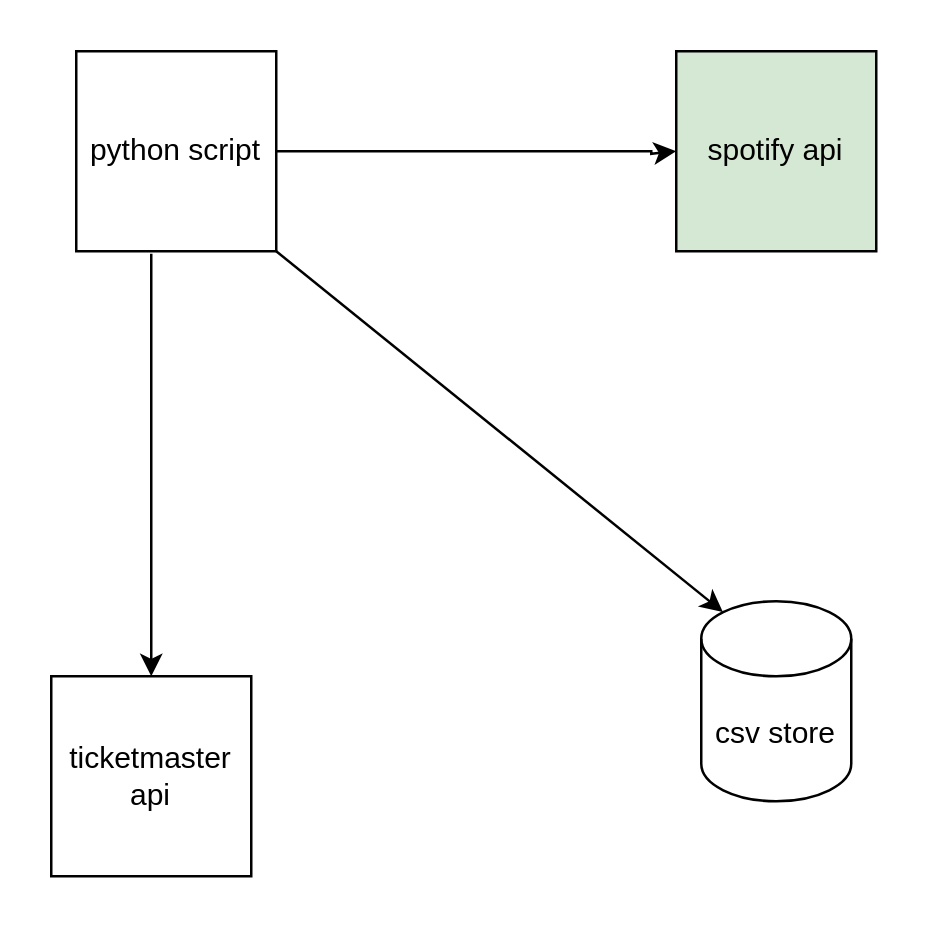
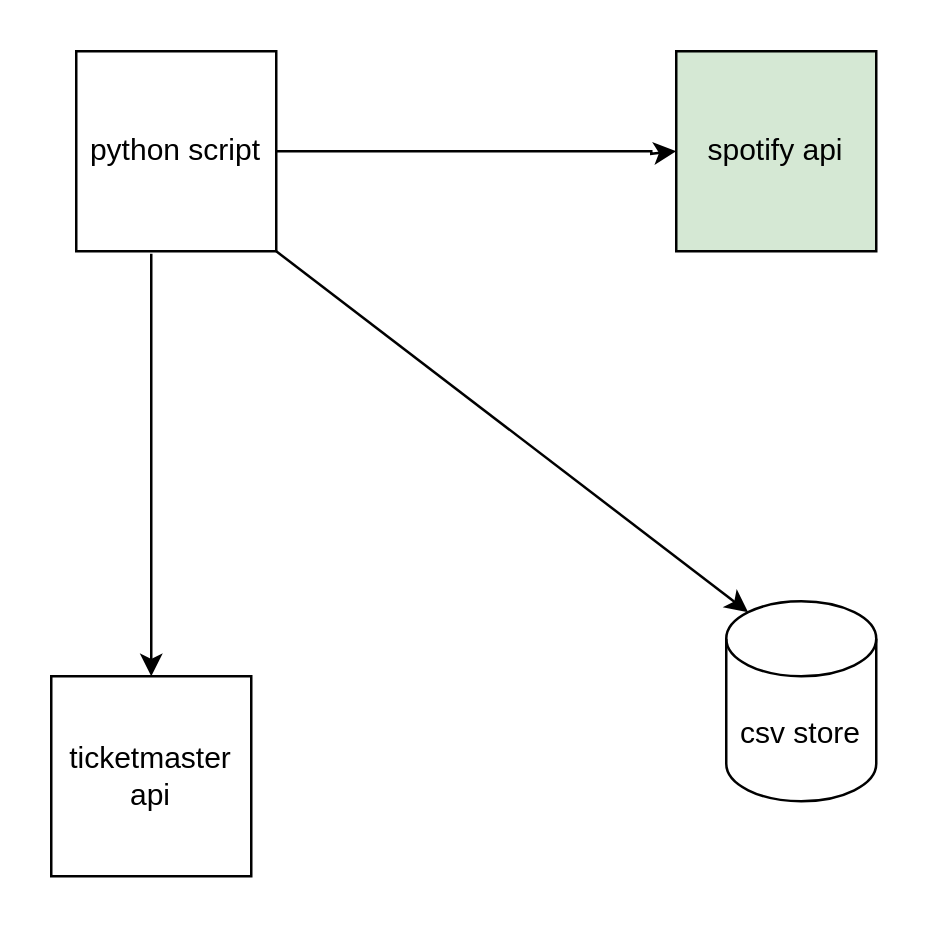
  <mxCell id="0" />
  <mxCell id="1" parent="0" />
  <mxCell id="2" style="edgeStyle=orthogonalEdgeStyle;rounded=0;orthogonalLoop=1;jettySize=auto;html=1;exitX=1;exitY=0.5;exitDx=0;exitDy=0;entryX=0;entryY=0.5;entryDx=0;entryDy=0;" edge="1" parent="1" source="3" target="4"><mxGeometry relative="1" as="geometry"><mxPoint x="410" y="60" as="targetPoint" /><Array as="points"><mxPoint x="260" y="60" /><mxPoint x="260" y="61" /></Array></mxGeometry></mxCell>
  <mxCell id="3" value="python script" style="whiteSpace=wrap;html=1;aspect=fixed;" vertex="1" parent="1"><mxGeometry x="30" y="20" width="80" height="80" as="geometry" /></mxCell>
  <mxCell id="4" value="spotify api" style="whiteSpace=wrap;html=1;aspect=fixed;fillColor=#d5e8d4;" vertex="1" parent="1"><mxGeometry x="270" y="20" width="80" height="80" as="geometry" /></mxCell>
- <mxCell id="5" value="csv store" style="shape=cylinder3;whiteSpace=wrap;html=1;boundedLbl=1;backgroundOutline=1;size=15;" vertex="1" parent="1"><mxGeometry x="280" y="240" width="60" height="80" as="geometry" /></mxCell>
+ <mxCell id="5" value="csv store" style="shape=cylinder3;whiteSpace=wrap;html=1;boundedLbl=1;backgroundOutline=1;size=15;" vertex="1" parent="1"><mxGeometry x="290" y="240" width="60" height="80" as="geometry" /></mxCell>
  <mxCell id="6" value="" style="endArrow=classic;html=1;rounded=0;exitX=0.375;exitY=1.013;exitDx=0;exitDy=0;exitPerimeter=0;" edge="1" parent="1" source="3" target="7"><mxGeometry width="50" height="50" relative="1" as="geometry"><mxPoint x="300" y="250" as="sourcePoint" /><mxPoint x="90" y="310" as="targetPoint" /></mxGeometry></mxCell>
  <mxCell id="7" value="ticketmaster api" style="whiteSpace=wrap;html=1;aspect=fixed;" vertex="1" parent="1"><mxGeometry x="20" y="270" width="80" height="80" as="geometry" /></mxCell>
  <mxCell id="8" value="" style="endArrow=classic;html=1;rounded=0;exitX=1;exitY=1;exitDx=0;exitDy=0;entryX=0.145;entryY=0;entryDx=0;entryDy=4.35;entryPerimeter=0;" edge="1" parent="1" source="3" target="5"><mxGeometry width="50" height="50" relative="1" as="geometry"><mxPoint x="300" y="250" as="sourcePoint" /><mxPoint x="350" y="200" as="targetPoint" /></mxGeometry></mxCell>
